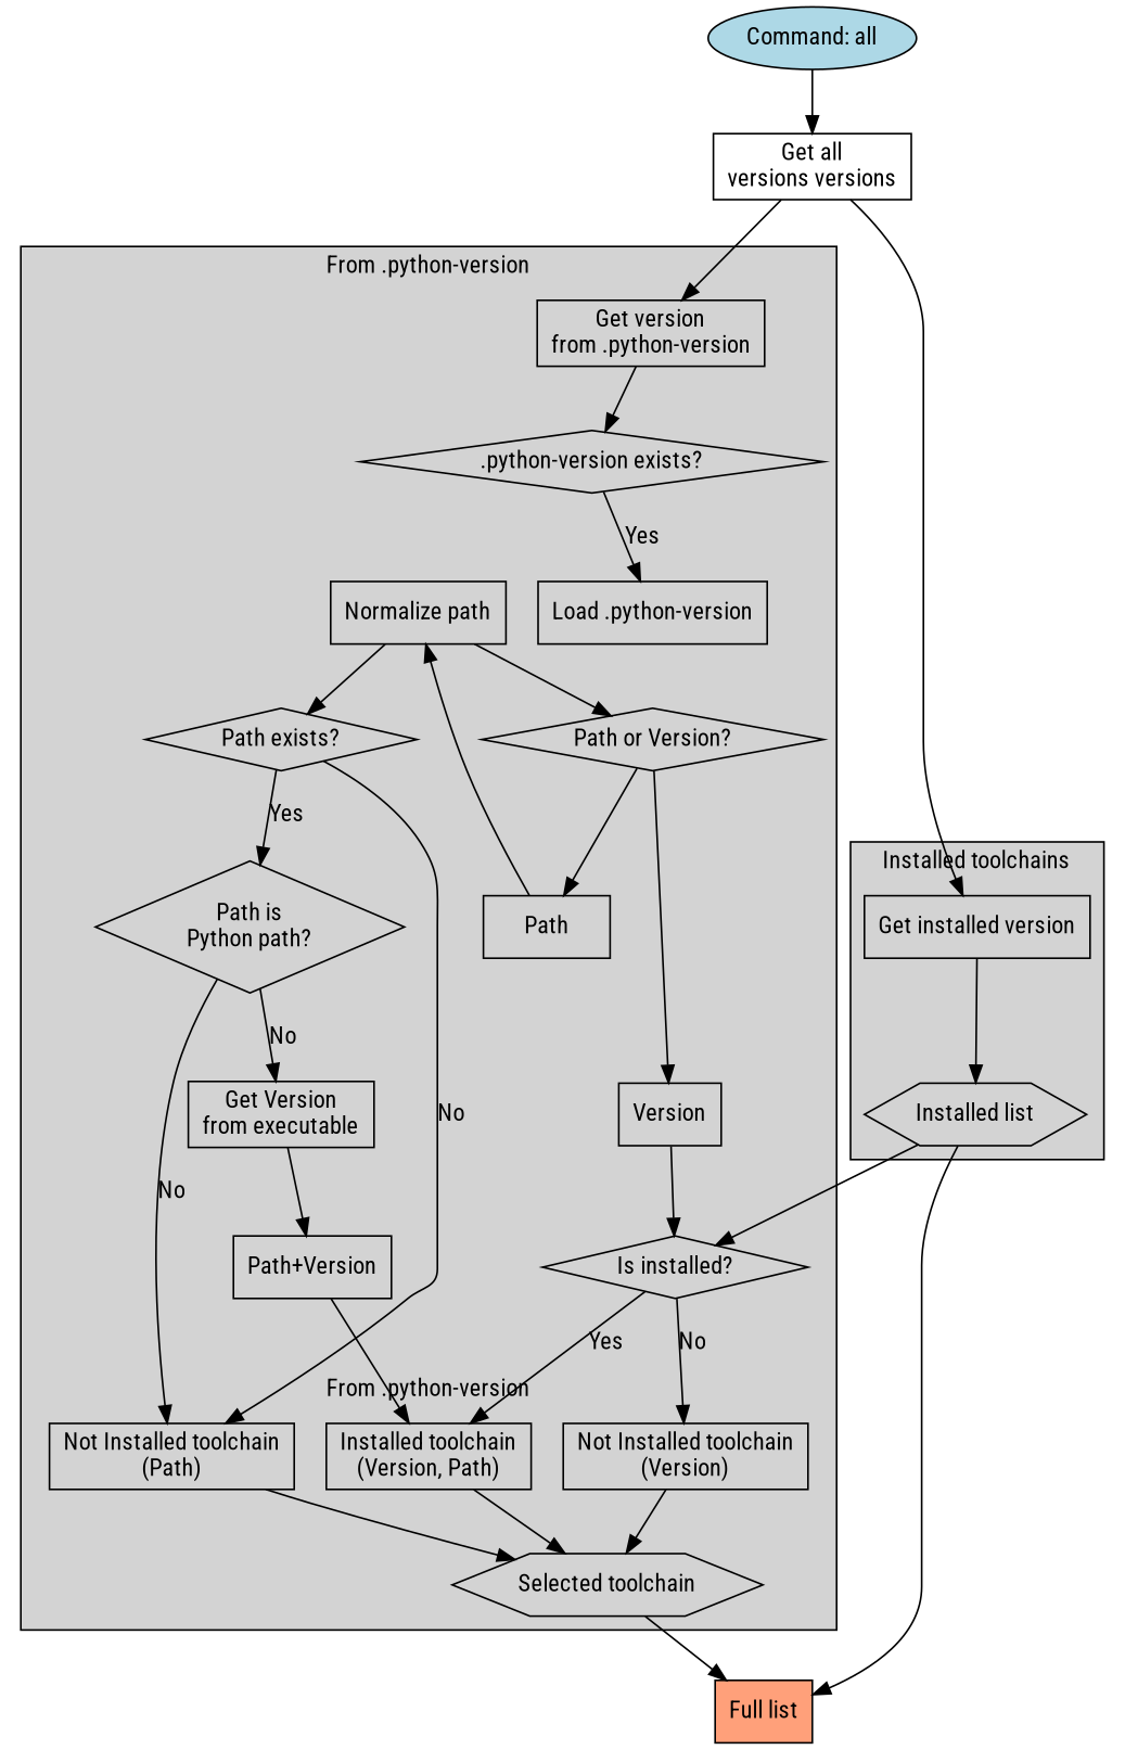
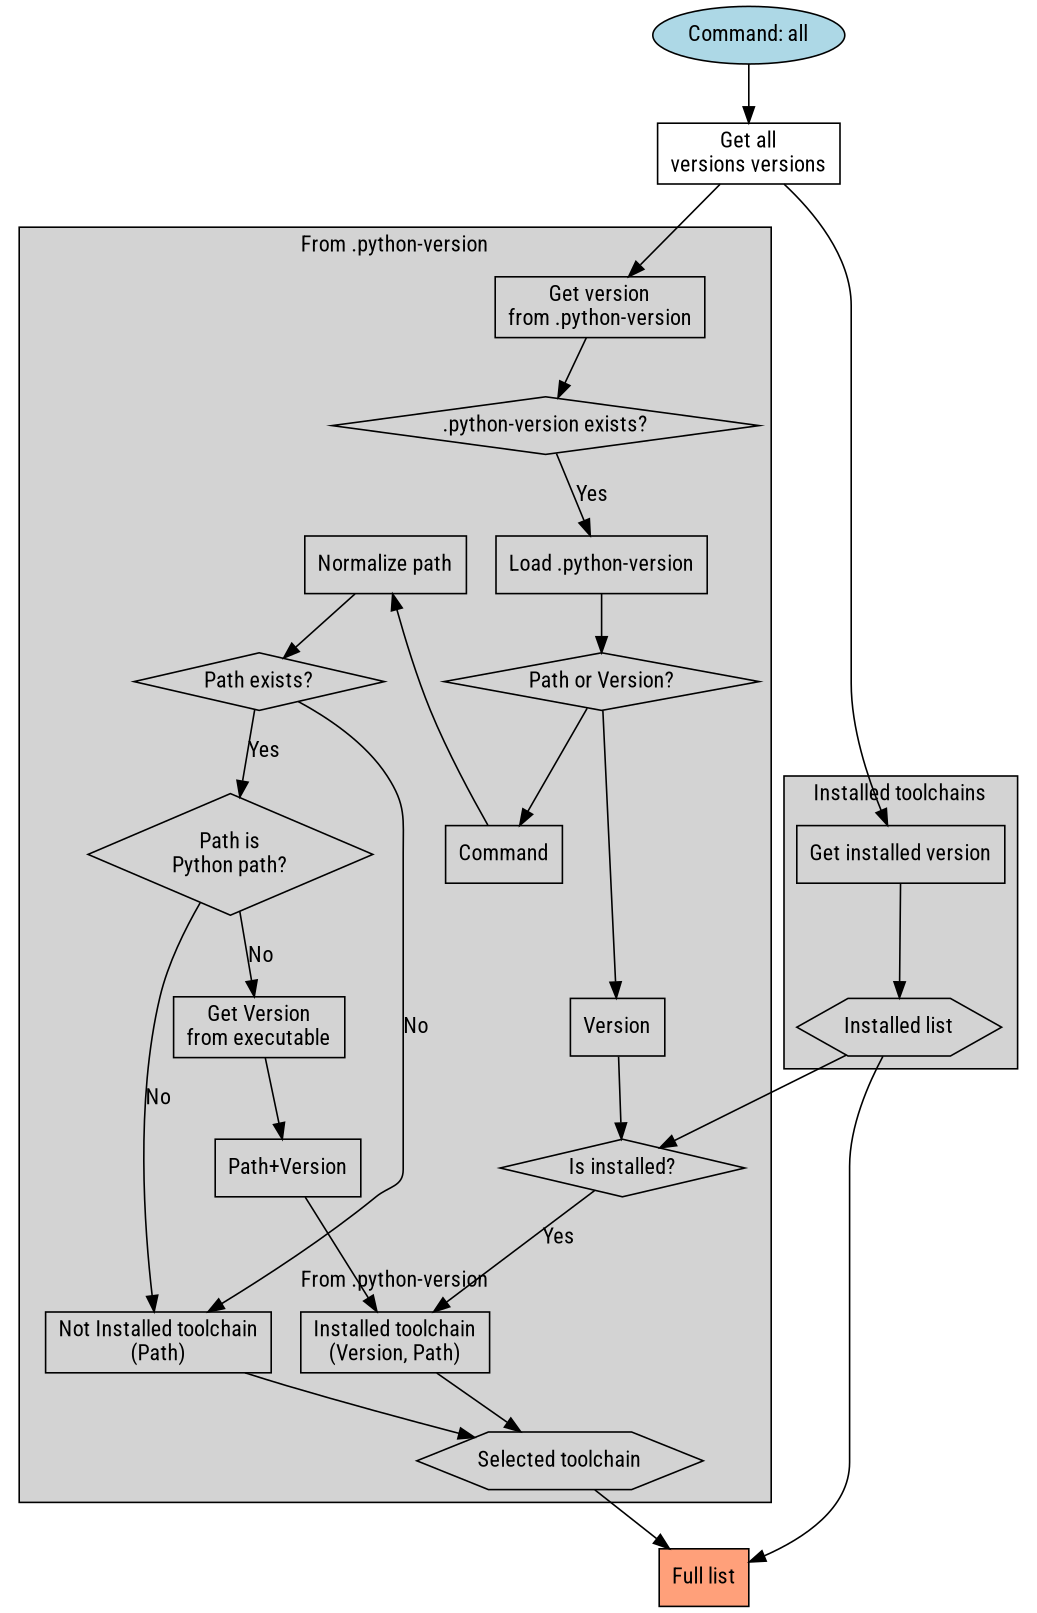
  digraph {
    fontname="Roboto Condensed"
    node [fontname="Roboto Condensed" shape=rectangle]
    edge [fontname="Roboto Condensed"]
    n1 [label="Get installed version"]
    n2 [label="Installed list" shape=hexagon]
    n3 [label="Installed toolchain\n(Version, Path)"]
-   n4 [label="Not Installed toolchain\n(Version)"]
    n5 [label="Not Installed toolchain\n(Path)"]
    n6 [label="Get version\nfrom .python-version"]
    n7 [label=".python-version exists?" shape=diamond]
    n8 [label="Load .python-version"]
    n9 [label="Path or Version?" shape=diamond]
-   n10 [label=Path]
+   n10 [label=Command]
    n11 [label=Version]
    n12 [label="Normalize path"]
    n13 [label="Path exists?" shape=diamond]
    n14 [label="Path is\nPython path?" shape=diamond]
    n15 [label="Get Version\nfrom executable"]
    n16 [label="Path+Version"]
    n17 [label="Is installed?" shape=diamond]
    n18 [label="Selected toolchain" shape=hexagon]
    n19 [fillcolor=lightsalmon label="Full list" style=filled]
    n20 [fillcolor=lightblue label="Command: all" shape=oval style=filled]
    n21 [label="Get all\nversions versions"]
    subgraph cluster_1 {
      label="Installed toolchains"
      shape=rectangle
      style=filled
      n1
      n2
    }
    subgraph cluster_2 {
      label="From .python-version"
      shape=rectangle
      style=filled
      n6
      n7
      n8
      n9
      n10
      n11
      n12
      n13
      n14
      n15
      n16
      n17
      n18
      subgraph cluster_3 {
        color=none
        label="From .python-version"
        shape=rectangle
        style=filled
        n3
-       n4
        n5
      }
    }
    n1 -> n2
    n2 -> n17
    n2 -> n19
    n3 -> n18
-   n4 -> n18
    n5 -> n18
    n6 -> n7
    n7 -> n8 [label=Yes]
-   n12 -> n9
+   n8 -> n9
    n9 -> n10
    n9 -> n11
    n10 -> n12
    n11 -> n17
    n12 -> n13
    n13 -> n5 [label=No]
    n13 -> n14 [label=Yes]
    n14 -> n5 [label=No]
    n14 -> n15 [label=No]
    n15 -> n16
    n16 -> n3
    n17 -> n3 [label=Yes]
-   n17 -> n4 [label=No]
    n18 -> n19
    n20 -> n21
    n21 -> n1
    n21 -> n6
  }
